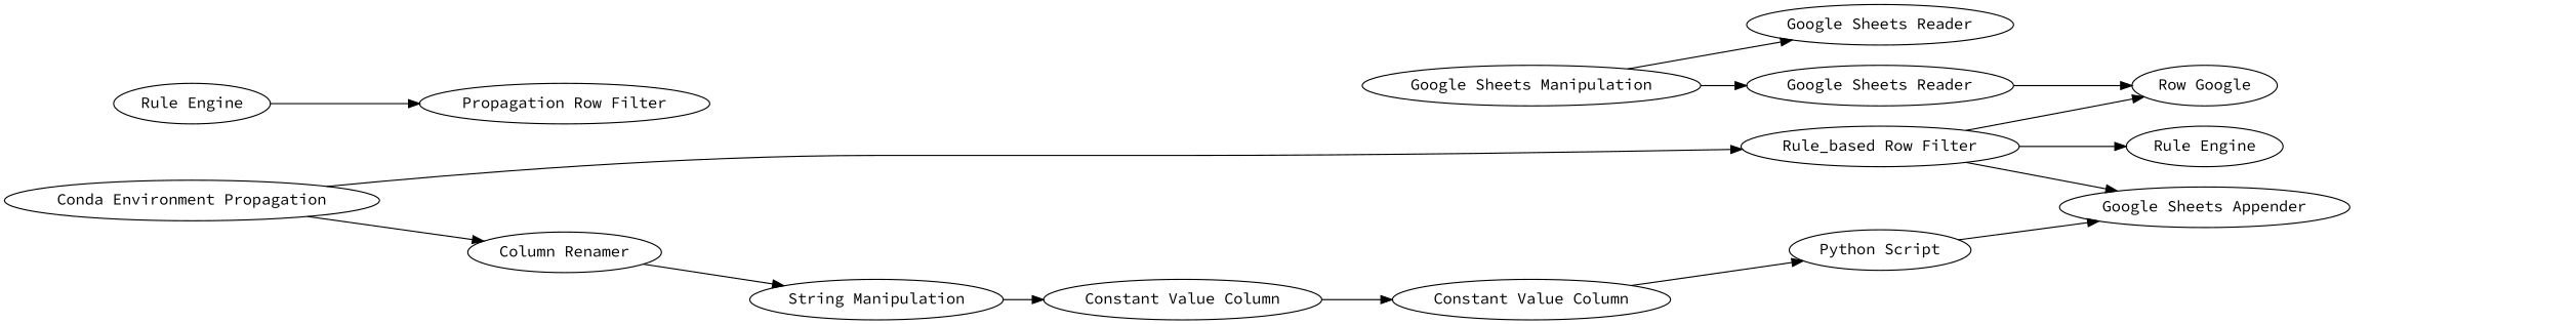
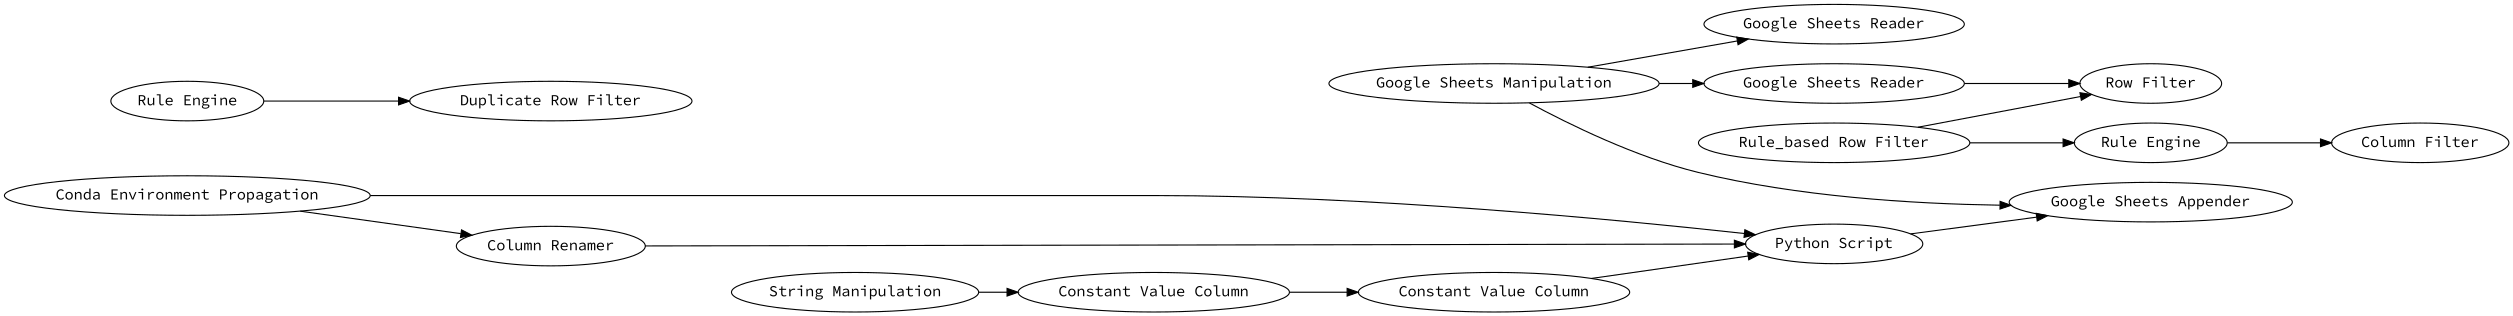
  digraph {
    fontname="Source Code Pro"
    rankdir=LR
    node [fontname="Source Code Pro"]
    edge [fontname="Source Code Pro"]
+   n1 [label="Column Filter"]
    n2 [label="Column Renamer"]
    n3 [label="String Manipulation"]
    n4 [label="Constant Value Column"]
-   n5 [label="Row Google"]
+   n5 [label="Row Filter"]
    n6 [label="Rule_based Row Filter"]
    n7 [label="Rule Engine"]
    n8 [label="Python Script"]
    n9 [label="Google Sheets Appender"]
    n10 [label="Constant Value Column"]
    n11 [label="Rule Engine"]
-   n12 [label="Propagation Row Filter"]
+   n12 [label="Duplicate Row Filter"]
    n13 [label="Google Sheets Reader"]
    n14 [label="Google Sheets Manipulation"]
    n15 [label="Google Sheets Reader"]
    n16 [label="Conda Environment Propagation"]
-   n2 -> n3
+   n2 -> n8
    n3 -> n4
    n4 -> n10
    n6 -> n5
    n6 -> n7
+   n7 -> n1
    n8 -> n9
    n10 -> n8
    n11 -> n12
    n13 -> n5
-   n6 -> n9
+   n14 -> n9
    n14 -> n13
    n14 -> n15
    n16 -> n2
-   n16 -> n6
+   n16 -> n8
  }
